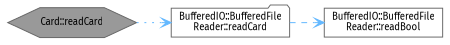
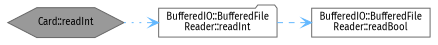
  digraph {
    fontname="Fira Sans"
    rankdir=LR
    node [color=grey40 fillcolor=white fontname="Fira Sans" fontsize=10 style=filled]
    edge [arrowhead=vee color=steelblue1 fontname="Fira Sans" fontsize=10 labelfontname=Helvetica labelfontsize=10]
-   n1 [color=gray40 fillcolor=grey60 fontcolor=black height=0.2 label="Card::readCard" shape=hexagon width=0.4]
-   n2 [height=0.2 label="BufferedIO::BufferedFile\lReader::readCard" shape=folder width=0.4]
+   n1 [color=gray40 fillcolor=grey60 fontcolor=black height=0.2 label="Card::readInt" shape=hexagon width=0.4]
+   n2 [height=0.2 label="BufferedIO::BufferedFile\lReader::readInt" shape=folder width=0.4]
    n3 [height=0.2 label="BufferedIO::BufferedFile\lReader::readBool" shape=box width=0.4]
    n1 -> n2 [style=dotted]
    n2 -> n3 [style=dashed]
  }
